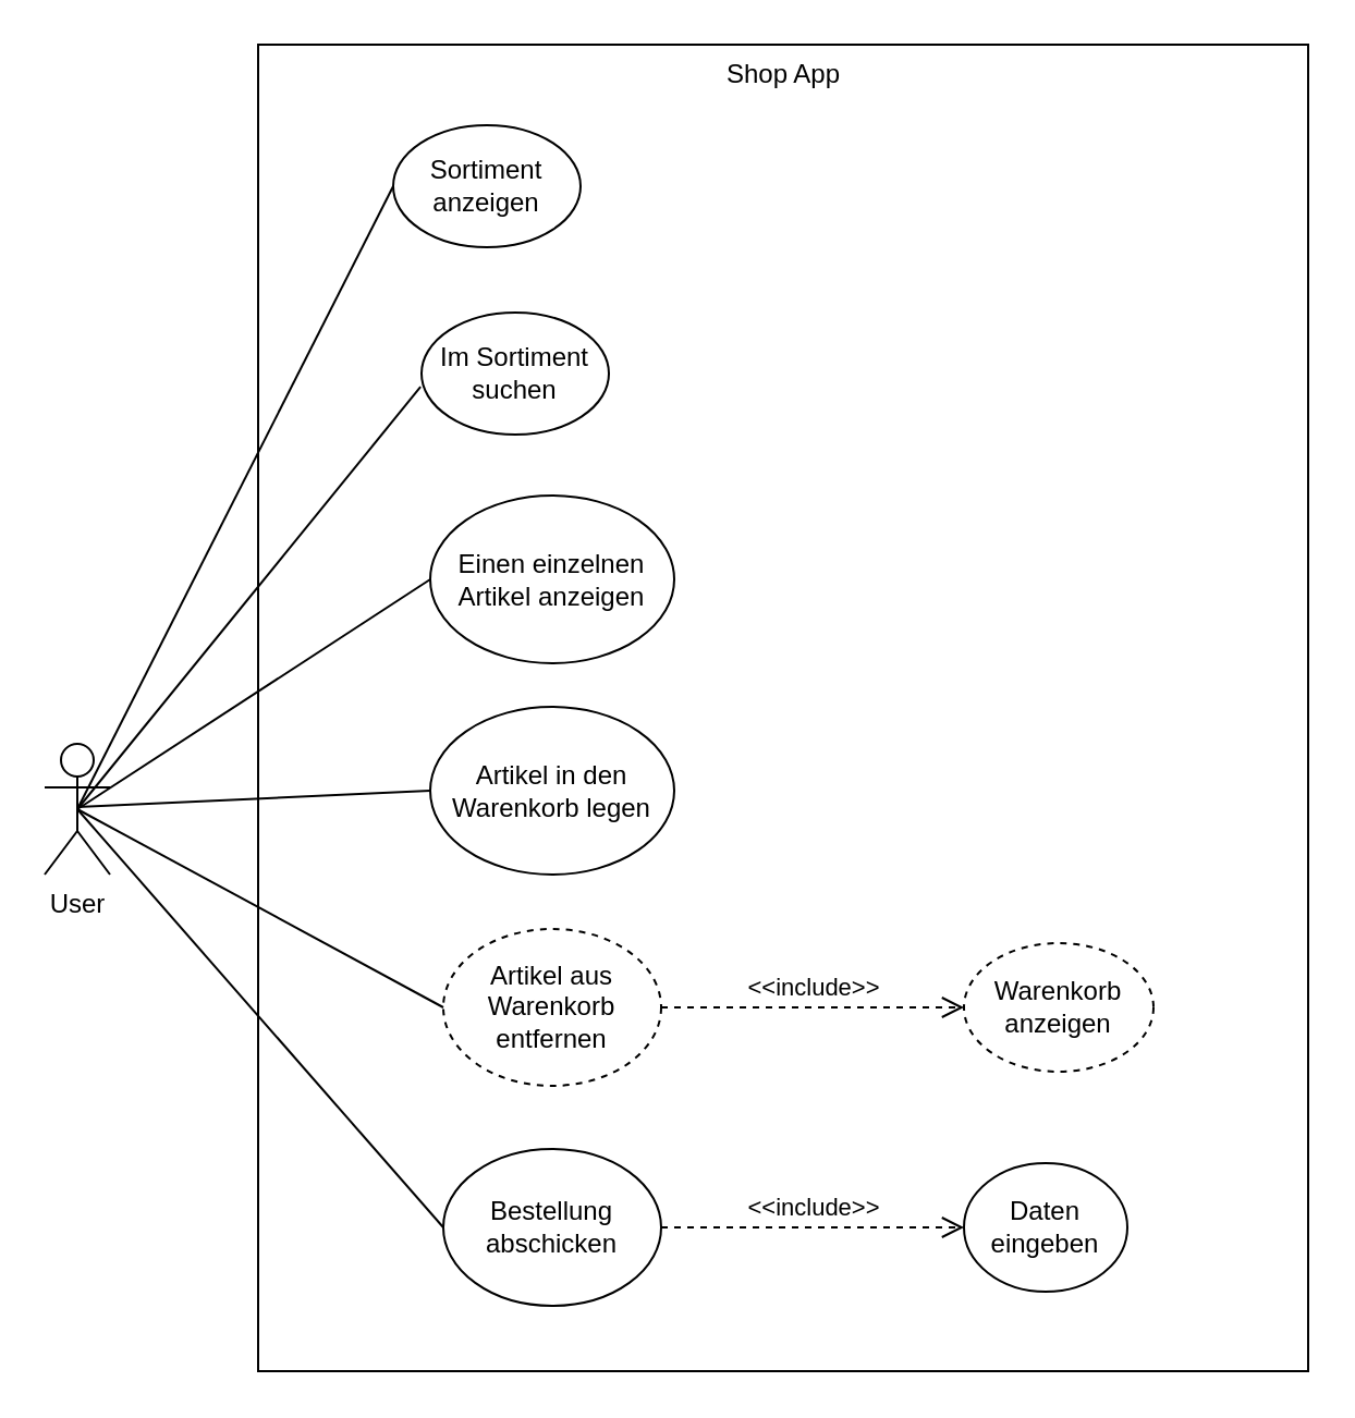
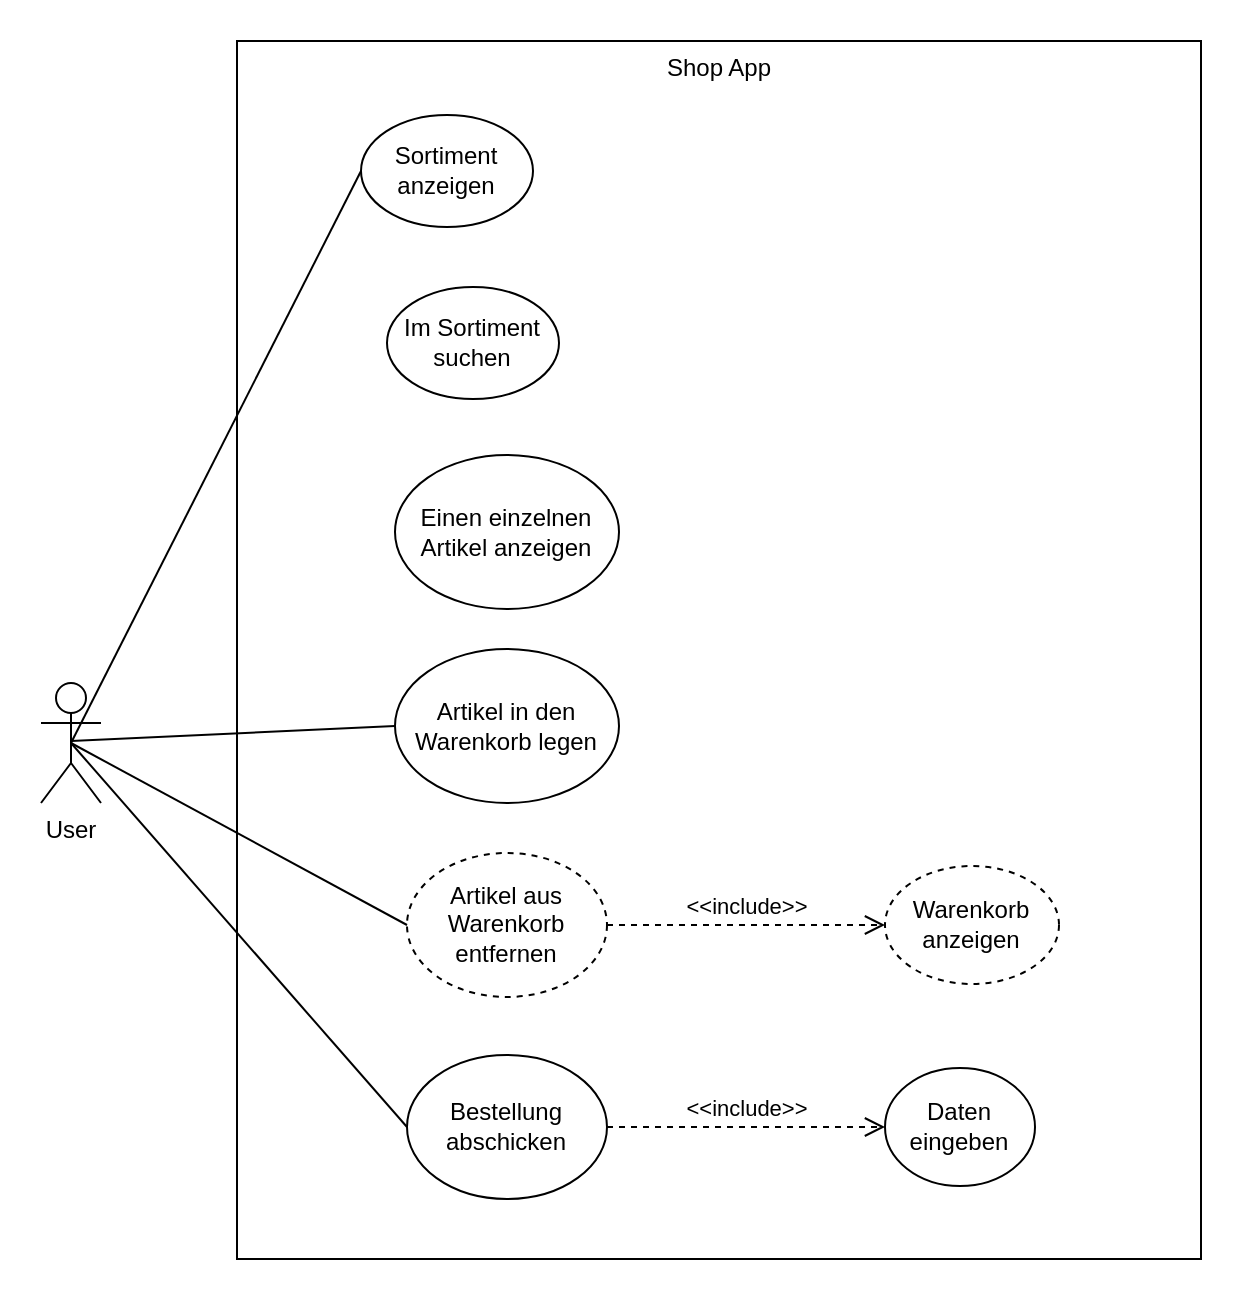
  <mxCell id="0" />
  <mxCell id="1" parent="0" />
  <mxCell id="2" value="User" style="shape=umlActor;verticalLabelPosition=bottom;verticalAlign=top;html=1;" vertex="1" parent="1"><mxGeometry x="20" y="341" width="30" height="60" as="geometry" /></mxCell>
  <mxCell id="3" value="Shop App" style="html=1;verticalAlign=top;" vertex="1" parent="1"><mxGeometry x="118" y="20" width="482" height="609" as="geometry" /></mxCell>
  <mxCell id="4" value="Sortiment anzeigen" style="ellipse;whiteSpace=wrap;html=1;" vertex="1" parent="1"><mxGeometry x="180" y="57" width="86" height="56" as="geometry" /></mxCell>
  <mxCell id="5" value="Im Sortiment suchen" style="ellipse;whiteSpace=wrap;html=1;" vertex="1" parent="1"><mxGeometry x="193" y="143" width="86" height="56" as="geometry" /></mxCell>
  <mxCell id="6" value="Einen einzelnen Artikel anzeigen" style="ellipse;whiteSpace=wrap;html=1;" vertex="1" parent="1"><mxGeometry x="197" y="227" width="112" height="77" as="geometry" /></mxCell>
  <mxCell id="7" value="Artikel in den Warenkorb legen" style="ellipse;whiteSpace=wrap;html=1;" vertex="1" parent="1"><mxGeometry x="197" y="324" width="112" height="77" as="geometry" /></mxCell>
  <mxCell id="8" value="Artikel aus Warenkorb entfernen" style="ellipse;whiteSpace=wrap;html=1;dashed=1;" vertex="1" parent="1"><mxGeometry x="203" y="426" width="100" height="72" as="geometry" /></mxCell>
- <mxCell id="9" value="" style="endArrow=none;html=1;rounded=0;exitX=0.5;exitY=0.5;exitDx=0;exitDy=0;exitPerimeter=0;entryX=-0.005;entryY=0.609;entryDx=0;entryDy=0;entryPerimeter=0;" edge="1" parent="1" source="2" target="5"><mxGeometry relative="1" as="geometry"><mxPoint x="450" y="475" as="sourcePoint" /><mxPoint x="610" y="475" as="targetPoint" /></mxGeometry></mxCell>
  <mxCell id="10" value="" style="endArrow=none;html=1;rounded=0;exitX=0.5;exitY=0.5;exitDx=0;exitDy=0;exitPerimeter=0;entryX=0;entryY=0.5;entryDx=0;entryDy=0;" edge="1" parent="1" source="2" target="4"><mxGeometry relative="1" as="geometry"><mxPoint x="450" y="475" as="sourcePoint" /><mxPoint x="610" y="475" as="targetPoint" /></mxGeometry></mxCell>
- <mxCell id="11" value="" style="endArrow=none;html=1;rounded=0;exitX=0.5;exitY=0.5;exitDx=0;exitDy=0;exitPerimeter=0;entryX=0;entryY=0.5;entryDx=0;entryDy=0;" edge="1" parent="1" source="2" target="6"><mxGeometry relative="1" as="geometry"><mxPoint x="45" y="381" as="sourcePoint" /><mxPoint x="238.57" y="239.104" as="targetPoint" /></mxGeometry></mxCell>
  <mxCell id="12" value="" style="endArrow=none;html=1;rounded=0;entryX=0;entryY=0.5;entryDx=0;entryDy=0;" edge="1" parent="1" target="7"><mxGeometry relative="1" as="geometry"><mxPoint x="35" y="370" as="sourcePoint" /><mxPoint x="249" y="331.5" as="targetPoint" /></mxGeometry></mxCell>
  <mxCell id="13" value="" style="endArrow=none;html=1;rounded=0;exitX=0.5;exitY=0.5;exitDx=0;exitDy=0;exitPerimeter=0;entryX=0;entryY=0.5;entryDx=0;entryDy=0;" edge="1" parent="1" source="2" target="8"><mxGeometry relative="1" as="geometry"><mxPoint x="55" y="391" as="sourcePoint" /><mxPoint x="259" y="341.5" as="targetPoint" /></mxGeometry></mxCell>
  <mxCell id="14" value="Warenkorb anzeigen" style="ellipse;whiteSpace=wrap;html=1;dashed=1;" vertex="1" parent="1"><mxGeometry x="442" y="432.5" width="87" height="59" as="geometry" /></mxCell>
  <mxCell id="15" value="&amp;lt;&amp;lt;include&amp;gt;&amp;gt;" style="html=1;verticalAlign=bottom;endArrow=open;dashed=1;endSize=8;rounded=0;exitX=1;exitY=0.5;exitDx=0;exitDy=0;entryX=0;entryY=0.5;entryDx=0;entryDy=0;" edge="1" parent="1" source="8" target="14"><mxGeometry relative="1" as="geometry"><mxPoint x="570" y="409" as="sourcePoint" /><mxPoint x="490" y="409" as="targetPoint" /></mxGeometry></mxCell>
  <mxCell id="16" value="Bestellung abschicken" style="ellipse;whiteSpace=wrap;html=1;" vertex="1" parent="1"><mxGeometry x="203" y="527" width="100" height="72" as="geometry" /></mxCell>
  <mxCell id="17" value="" style="endArrow=none;html=1;rounded=0;entryX=0;entryY=0.5;entryDx=0;entryDy=0;exitX=0.5;exitY=0.5;exitDx=0;exitDy=0;exitPerimeter=0;" edge="1" parent="1" source="2" target="16"><mxGeometry relative="1" as="geometry"><mxPoint x="37" y="555" as="sourcePoint" /><mxPoint x="213" y="472" as="targetPoint" /></mxGeometry></mxCell>
  <mxCell id="18" value="Daten eingeben" style="ellipse;whiteSpace=wrap;html=1;" vertex="1" parent="1"><mxGeometry x="442" y="533.5" width="75" height="59" as="geometry" /></mxCell>
  <mxCell id="19" value="&amp;lt;&amp;lt;include&amp;gt;&amp;gt;" style="html=1;verticalAlign=bottom;endArrow=open;dashed=1;endSize=8;rounded=0;exitX=1;exitY=0.5;exitDx=0;exitDy=0;entryX=0;entryY=0.5;entryDx=0;entryDy=0;" edge="1" parent="1" target="18" source="16"><mxGeometry relative="1" as="geometry"><mxPoint x="303" y="566.5" as="sourcePoint" /><mxPoint x="490" y="513.5" as="targetPoint" /></mxGeometry></mxCell>
